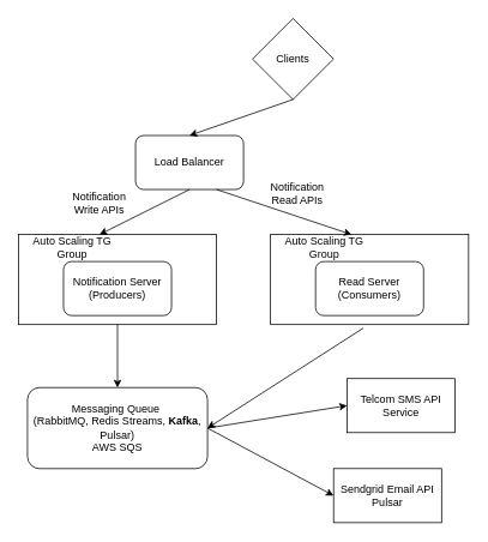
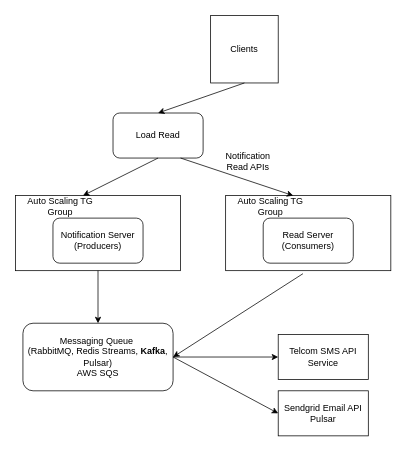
  <mxCell id="0" />
  <mxCell id="1" parent="0" />
- <mxCell id="2" value="Load Balancer" style="rounded=1;whiteSpace=wrap;html=1;" vertex="1" parent="1"><mxGeometry x="150" y="150" width="120" height="60" as="geometry" /></mxCell>
+ <mxCell id="2" value="Load Read" style="rounded=1;whiteSpace=wrap;html=1;" vertex="1" parent="1"><mxGeometry x="150" y="150" width="120" height="60" as="geometry" /></mxCell>
  <mxCell id="3" value="" style="rounded=0;whiteSpace=wrap;html=1;" vertex="1" parent="1"><mxGeometry x="20" y="260" width="220" height="100" as="geometry" /></mxCell>
  <mxCell id="4" value="Auto Scaling TG Group" style="text;html=1;strokeColor=none;fillColor=none;align=center;verticalAlign=middle;whiteSpace=wrap;rounded=0;" vertex="1" parent="1"><mxGeometry x="20" y="260" width="120" height="30" as="geometry" /></mxCell>
  <mxCell id="5" value="Notification Server (Producers)" style="rounded=1;whiteSpace=wrap;html=1;" vertex="1" parent="1"><mxGeometry x="70" y="290" width="120" height="60" as="geometry" /></mxCell>
  <mxCell id="6" value="Messaging Queue&amp;nbsp;&lt;br&gt;(RabbitMQ, Redis Streams, &lt;b&gt;Kafka&lt;/b&gt;, Pulsar)&lt;br&gt;AWS SQS" style="rounded=1;whiteSpace=wrap;html=1;" vertex="1" parent="1"><mxGeometry x="30" y="430" width="200" height="90" as="geometry" /></mxCell>
- <mxCell id="7" value="Clients" style="rhombus;whiteSpace=wrap;html=1;aspect=fixed;" vertex="1" parent="1"><mxGeometry x="280" y="20" width="90" height="90" as="geometry" /></mxCell>
+ <mxCell id="7" value="Clients" style="whiteSpace=wrap;html=1;aspect=fixed;" vertex="1" parent="1"><mxGeometry x="280" y="20" width="90" height="90" as="geometry" /></mxCell>
  <mxCell id="8" value="" style="rounded=0;whiteSpace=wrap;html=1;" vertex="1" parent="1"><mxGeometry x="300" y="260" width="220" height="100" as="geometry" /></mxCell>
  <mxCell id="9" value="Auto Scaling TG Group" style="text;html=1;strokeColor=none;fillColor=none;align=center;verticalAlign=middle;whiteSpace=wrap;rounded=0;" vertex="1" parent="1"><mxGeometry x="300" y="260" width="120" height="30" as="geometry" /></mxCell>
  <mxCell id="10" value="Read Server (Consumers)" style="rounded=1;whiteSpace=wrap;html=1;" vertex="1" parent="1"><mxGeometry x="350" y="290" width="120" height="60" as="geometry" /></mxCell>
  <mxCell id="11" value="" style="endArrow=classic;html=1;rounded=0;exitX=0.5;exitY=1;exitDx=0;exitDy=0;entryX=0.75;entryY=0;entryDx=0;entryDy=0;" edge="1" parent="1" source="2" target="4"><mxGeometry width="50" height="50" relative="1" as="geometry"><mxPoint x="80" y="190" as="sourcePoint" /><mxPoint x="310" y="300" as="targetPoint" /></mxGeometry></mxCell>
- <mxCell id="12" value="Notification Write APIs" style="text;html=1;strokeColor=none;fillColor=none;align=center;verticalAlign=middle;whiteSpace=wrap;rounded=0;" vertex="1" parent="1"><mxGeometry x="80" y="210" width="60" height="30" as="geometry" /></mxCell>
  <mxCell id="13" value="" style="endArrow=classic;html=1;rounded=0;exitX=0.5;exitY=1;exitDx=0;exitDy=0;entryX=0.5;entryY=0;entryDx=0;entryDy=0;" edge="1" parent="1" source="3" target="6"><mxGeometry width="50" height="50" relative="1" as="geometry"><mxPoint x="260" y="350" as="sourcePoint" /><mxPoint x="310" y="300" as="targetPoint" /></mxGeometry></mxCell>
  <mxCell id="14" value="" style="endArrow=classic;html=1;rounded=0;exitX=0.468;exitY=1.04;exitDx=0;exitDy=0;exitPerimeter=0;entryX=1;entryY=0.5;entryDx=0;entryDy=0;" edge="1" parent="1" source="8" target="6"><mxGeometry width="50" height="50" relative="1" as="geometry"><mxPoint x="260" y="350" as="sourcePoint" /><mxPoint x="310" y="300" as="targetPoint" /></mxGeometry></mxCell>
  <mxCell id="15" value="" style="endArrow=classic;html=1;rounded=0;exitX=0.75;exitY=1;exitDx=0;exitDy=0;entryX=0.75;entryY=0;entryDx=0;entryDy=0;" edge="1" parent="1" source="2" target="9"><mxGeometry width="50" height="50" relative="1" as="geometry"><mxPoint x="260" y="350" as="sourcePoint" /><mxPoint x="310" y="300" as="targetPoint" /></mxGeometry></mxCell>
  <mxCell id="16" value="Notification Read APIs" style="text;html=1;strokeColor=none;fillColor=none;align=center;verticalAlign=middle;whiteSpace=wrap;rounded=0;" vertex="1" parent="1"><mxGeometry x="300" y="200" width="60" height="30" as="geometry" /></mxCell>
- <mxCell id="17" value="Telcom SMS API Service" style="rounded=0;whiteSpace=wrap;html=1;" vertex="1" parent="1"><mxGeometry x="385" y="420" width="120" height="60" as="geometry" /></mxCell>
+ <mxCell id="17" value="Telcom SMS API Service" style="rounded=0;whiteSpace=wrap;html=1;" vertex="1" parent="1"><mxGeometry x="370" y="445" width="120" height="60" as="geometry" /></mxCell>
  <mxCell id="18" value="" style="endArrow=classic;html=1;rounded=0;exitX=1;exitY=0.5;exitDx=0;exitDy=0;entryX=0;entryY=0.5;entryDx=0;entryDy=0;" edge="1" parent="1" source="6" target="17"><mxGeometry width="50" height="50" relative="1" as="geometry"><mxPoint x="320" y="360" as="sourcePoint" /><mxPoint x="370" y="310" as="targetPoint" /></mxGeometry></mxCell>
  <mxCell id="19" value="" style="endArrow=classic;html=1;rounded=0;exitX=0.5;exitY=1;exitDx=0;exitDy=0;entryX=0.5;entryY=0;entryDx=0;entryDy=0;" edge="1" parent="1" source="7" target="2"><mxGeometry width="50" height="50" relative="1" as="geometry"><mxPoint x="320" y="290" as="sourcePoint" /><mxPoint x="370" y="240" as="targetPoint" /></mxGeometry></mxCell>
  <mxCell id="20" value="Sendgrid Email API Pulsar" style="rounded=0;whiteSpace=wrap;html=1;" vertex="1" parent="1"><mxGeometry x="370" y="520" width="120" height="60" as="geometry" /></mxCell>
  <mxCell id="21" value="" style="endArrow=classic;html=1;rounded=0;exitX=1;exitY=0.5;exitDx=0;exitDy=0;entryX=0;entryY=0.5;entryDx=0;entryDy=0;" edge="1" parent="1" source="6" target="20"><mxGeometry width="50" height="50" relative="1" as="geometry"><mxPoint x="320" y="390" as="sourcePoint" /><mxPoint x="370" y="340" as="targetPoint" /></mxGeometry></mxCell>
